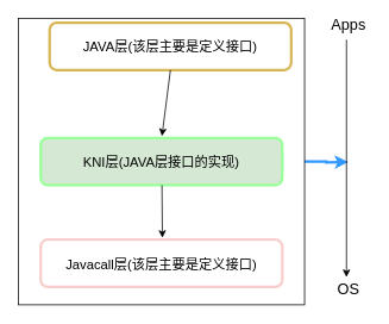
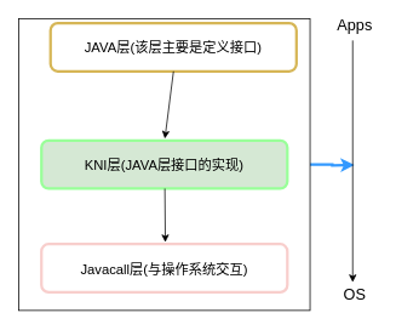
  <mxCell id="0" />
  <mxCell id="1" parent="0" />
  <mxCell id="2" value="" style="edgeStyle=orthogonalEdgeStyle;rounded=0;orthogonalLoop=1;jettySize=auto;html=1;strokeColor=#3399FF;strokeWidth=3;" edge="1" parent="1" source="3"><mxGeometry relative="1" as="geometry"><mxPoint x="390" y="181" as="targetPoint" /></mxGeometry></mxCell>
  <mxCell id="3" value="" style="whiteSpace=wrap;html=1;aspect=fixed;" vertex="1" parent="1"><mxGeometry x="20" y="20" width="321" height="321" as="geometry" /></mxCell>
  <mxCell id="4" value="&lt;font style=&quot;font-size: 15px&quot;&gt;JAVA层(该层主要是定义接口)&lt;/font&gt;" style="rounded=1;whiteSpace=wrap;html=1;strokeColor=#d6b656;fillColor=#FFFFFF;strokeWidth=3;" vertex="1" parent="1"><mxGeometry x="55" y="25" width="271" height="53" as="geometry" /></mxCell>
  <mxCell id="5" value="" style="endArrow=classic;html=1;exitX=0.5;exitY=1;exitDx=0;exitDy=0;" edge="1" parent="1" source="4"><mxGeometry width="50" height="50" relative="1" as="geometry"><mxPoint x="154" y="184" as="sourcePoint" /><mxPoint x="181" y="152" as="targetPoint" /></mxGeometry></mxCell>
  <mxCell id="6" value="&lt;font style=&quot;font-size: 15px&quot;&gt;KNI层(JAVA层接口的实现)&lt;/font&gt;" style="rounded=1;whiteSpace=wrap;html=1;strokeColor=#99FF99;strokeWidth=3;fillColor=#d5e8d4;" vertex="1" parent="1"><mxGeometry x="45" y="154" width="271" height="53" as="geometry" /></mxCell>
- <mxCell id="7" value="&lt;font style=&quot;font-size: 15px&quot;&gt;Javacall层(该层主要是定义接口)&lt;/font&gt;" style="rounded=1;whiteSpace=wrap;html=1;strokeColor=#F8CECC;strokeWidth=3;" vertex="1" parent="1"><mxGeometry x="45" y="268" width="271" height="53" as="geometry" /></mxCell>
+ <mxCell id="7" value="&lt;font style=&quot;font-size: 15px&quot;&gt;Javacall层(与操作系统交互)&lt;/font&gt;" style="rounded=1;whiteSpace=wrap;html=1;strokeColor=#F8CECC;strokeWidth=3;" vertex="1" parent="1"><mxGeometry x="45" y="268" width="271" height="53" as="geometry" /></mxCell>
  <mxCell id="8" value="" style="endArrow=classic;html=1;exitX=0.5;exitY=1;exitDx=0;exitDy=0;" edge="1" parent="1"><mxGeometry width="50" height="50" relative="1" as="geometry"><mxPoint x="181" y="207" as="sourcePoint" /><mxPoint x="181.5" y="266" as="targetPoint" /></mxGeometry></mxCell>
  <mxCell id="9" value="" style="endArrow=classic;html=1;" edge="1" parent="1"><mxGeometry width="50" height="50" relative="1" as="geometry"><mxPoint x="388" y="44" as="sourcePoint" /><mxPoint x="388" y="310" as="targetPoint" /></mxGeometry></mxCell>
  <mxCell id="10" value="&lt;font style=&quot;font-size: 17px&quot;&gt;Apps&lt;/font&gt;" style="text;html=1;align=center;verticalAlign=middle;resizable=0;points=[];autosize=1;strokeColor=none;" vertex="1" parent="1"><mxGeometry x="366" y="20" width="48" height="18" as="geometry" /></mxCell>
  <mxCell id="11" value="&lt;font style=&quot;font-size: 17px&quot;&gt;OS&lt;/font&gt;" style="text;html=1;align=center;verticalAlign=middle;resizable=0;points=[];autosize=1;strokeColor=none;" vertex="1" parent="1"><mxGeometry x="372.5" y="315" width="35" height="18" as="geometry" /></mxCell>
